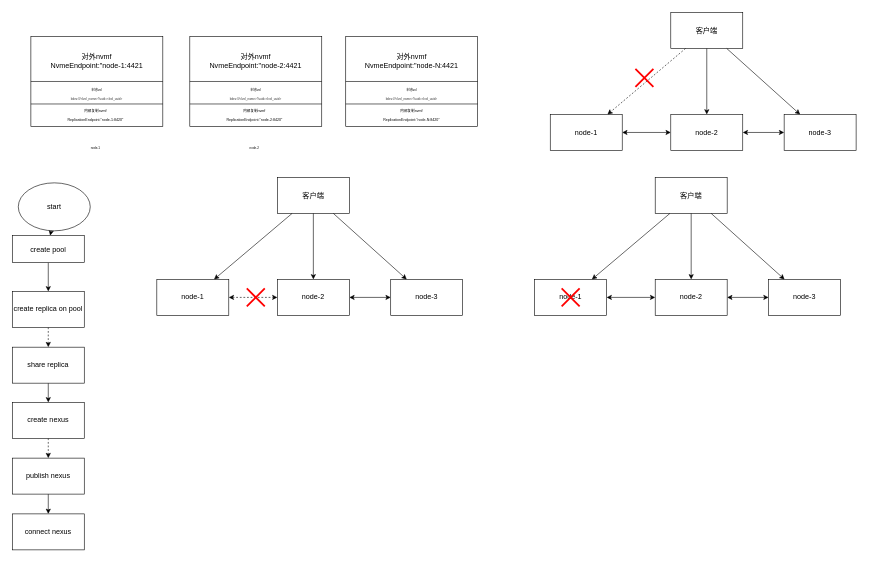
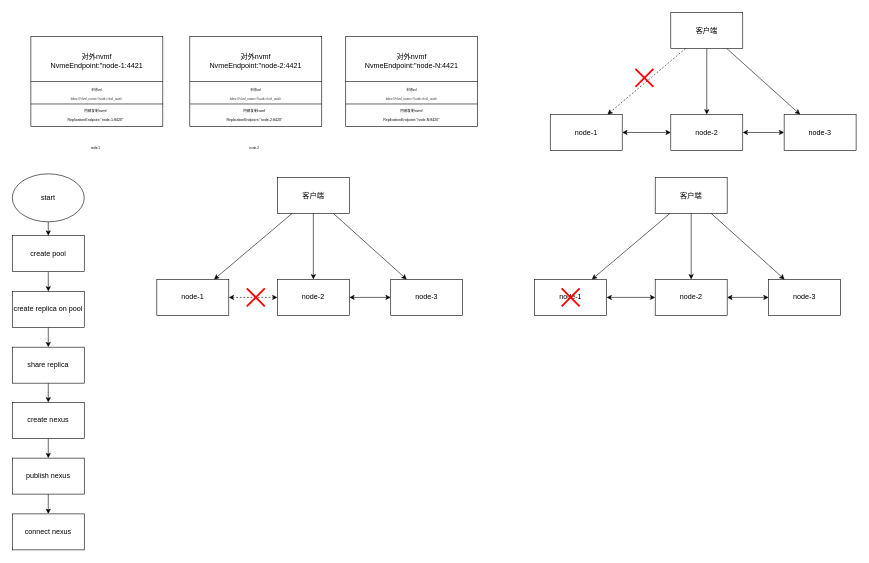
  <mxCell id="0" />
  <mxCell id="1" parent="0" />
  <mxCell id="2" value="" style="group" parent="1" vertex="1" connectable="0"><mxGeometry x="46" y="60" width="225" height="150" as="geometry" /></mxCell>
  <mxCell id="3" value="" style="rounded=0;whiteSpace=wrap;html=1;" parent="2" vertex="1"><mxGeometry x="5" width="220" height="150" as="geometry" /></mxCell>
  <mxCell id="4" value="对外nvmf&lt;br&gt;NvmeEndpoint:&quot;node-1:4421" style="text;html=1;strokeColor=none;fillColor=none;align=center;verticalAlign=middle;whiteSpace=wrap;rounded=0;" parent="2" vertex="1"><mxGeometry x="35" y="26" width="160" height="30" as="geometry" /></mxCell>
  <mxCell id="5" value="&lt;font style=&quot;font-size: 6px&quot;&gt;内部复制nvmf&lt;br&gt;ReplicationEndpoint:&quot;node-1:8420&quot;&lt;/font&gt;" style="text;html=1;strokeColor=none;fillColor=none;align=center;verticalAlign=middle;whiteSpace=wrap;rounded=0;strokeWidth=0;" parent="2" vertex="1"><mxGeometry x="13" y="110" width="200" height="40" as="geometry" /></mxCell>
  <mxCell id="6" value="" style="endArrow=none;html=1;rounded=0;exitX=0;exitY=0.5;exitDx=0;exitDy=0;entryX=1;entryY=0.5;entryDx=0;entryDy=0;" parent="2" source="3" target="3" edge="1"><mxGeometry width="50" height="50" relative="1" as="geometry"><mxPoint x="55" y="100" as="sourcePoint" /><mxPoint x="105" y="50" as="targetPoint" /></mxGeometry></mxCell>
  <mxCell id="7" value="" style="endArrow=none;html=1;rounded=0;exitX=0;exitY=0.75;exitDx=0;exitDy=0;entryX=1;entryY=0.75;entryDx=0;entryDy=0;" parent="2" source="3" target="3" edge="1"><mxGeometry width="50" height="50" relative="1" as="geometry"><mxPoint x="15" y="62.5" as="sourcePoint" /><mxPoint x="85" y="80" as="targetPoint" /></mxGeometry></mxCell>
  <mxCell id="8" value="&lt;font style=&quot;font-size: 5px&quot;&gt;本地lvol&lt;br&gt;&lt;span style=&quot;color: rgb(51 , 51 , 51)&quot;&gt;bdev:///&amp;lt;lvol_name&amp;gt;?uuid=&amp;lt;lvol_uuid&amp;gt;&lt;/span&gt;&lt;/font&gt;&lt;span style=&quot;font-size: 6px&quot;&gt;&lt;br&gt;&lt;/span&gt;" style="text;html=1;strokeColor=none;fillColor=none;align=center;verticalAlign=middle;whiteSpace=wrap;rounded=0;strokeWidth=0;" parent="2" vertex="1"><mxGeometry x="5" y="80" width="220" height="30" as="geometry" /></mxCell>
  <mxCell id="9" value="" style="group" parent="1" vertex="1" connectable="0"><mxGeometry x="311" y="60" width="225" height="150" as="geometry" /></mxCell>
  <mxCell id="10" value="" style="rounded=0;whiteSpace=wrap;html=1;" parent="9" vertex="1"><mxGeometry x="5" width="220" height="150" as="geometry" /></mxCell>
  <mxCell id="11" value="对外nvmf&lt;br&gt;NvmeEndpoint:&quot;node-2:4421" style="text;html=1;strokeColor=none;fillColor=none;align=center;verticalAlign=middle;whiteSpace=wrap;rounded=0;" parent="9" vertex="1"><mxGeometry x="35" y="26" width="160" height="30" as="geometry" /></mxCell>
  <mxCell id="12" value="&lt;font style=&quot;font-size: 6px&quot;&gt;内部复制nvmf&lt;br&gt;ReplicationEndpoint:&quot;node-2:8420&quot;&lt;/font&gt;" style="text;html=1;strokeColor=none;fillColor=none;align=center;verticalAlign=middle;whiteSpace=wrap;rounded=0;strokeWidth=0;" parent="9" vertex="1"><mxGeometry x="13" y="110" width="200" height="40" as="geometry" /></mxCell>
  <mxCell id="13" value="" style="endArrow=none;html=1;rounded=0;exitX=0;exitY=0.5;exitDx=0;exitDy=0;entryX=1;entryY=0.5;entryDx=0;entryDy=0;" parent="9" source="10" target="10" edge="1"><mxGeometry width="50" height="50" relative="1" as="geometry"><mxPoint x="55" y="100" as="sourcePoint" /><mxPoint x="105" y="50" as="targetPoint" /></mxGeometry></mxCell>
  <mxCell id="14" value="" style="endArrow=none;html=1;rounded=0;exitX=0;exitY=0.75;exitDx=0;exitDy=0;entryX=1;entryY=0.75;entryDx=0;entryDy=0;" parent="9" source="10" target="10" edge="1"><mxGeometry width="50" height="50" relative="1" as="geometry"><mxPoint x="15" y="62.5" as="sourcePoint" /><mxPoint x="85" y="80" as="targetPoint" /></mxGeometry></mxCell>
  <mxCell id="15" value="&lt;font style=&quot;font-size: 5px&quot;&gt;本地lvol&lt;br&gt;&lt;span style=&quot;color: rgb(51 , 51 , 51)&quot;&gt;bdev:///&amp;lt;lvol_name&amp;gt;?uuid=&amp;lt;lvol_uuid&amp;gt;&lt;/span&gt;&lt;/font&gt;&lt;span style=&quot;font-size: 6px&quot;&gt;&lt;br&gt;&lt;/span&gt;" style="text;html=1;strokeColor=none;fillColor=none;align=center;verticalAlign=middle;whiteSpace=wrap;rounded=0;strokeWidth=0;" parent="9" vertex="1"><mxGeometry x="5" y="80" width="220" height="30" as="geometry" /></mxCell>
  <mxCell id="16" value="" style="group" parent="1" vertex="1" connectable="0"><mxGeometry x="571" y="60" width="225" height="150" as="geometry" /></mxCell>
  <mxCell id="17" value="" style="rounded=0;whiteSpace=wrap;html=1;" parent="16" vertex="1"><mxGeometry x="5" width="220" height="150" as="geometry" /></mxCell>
  <mxCell id="18" value="对外nvmf&lt;br&gt;NvmeEndpoint:&quot;node-N:4421" style="text;html=1;strokeColor=none;fillColor=none;align=center;verticalAlign=middle;whiteSpace=wrap;rounded=0;" parent="16" vertex="1"><mxGeometry x="35" y="26" width="160" height="30" as="geometry" /></mxCell>
  <mxCell id="19" value="&lt;font style=&quot;font-size: 6px&quot;&gt;内部复制nvmf&lt;br&gt;ReplicationEndpoint:&quot;node-N:8420&quot;&lt;/font&gt;" style="text;html=1;strokeColor=none;fillColor=none;align=center;verticalAlign=middle;whiteSpace=wrap;rounded=0;strokeWidth=0;" parent="16" vertex="1"><mxGeometry x="15" y="110" width="200" height="40" as="geometry" /></mxCell>
  <mxCell id="20" value="" style="endArrow=none;html=1;rounded=0;exitX=0;exitY=0.5;exitDx=0;exitDy=0;entryX=1;entryY=0.5;entryDx=0;entryDy=0;" parent="16" source="17" target="17" edge="1"><mxGeometry width="50" height="50" relative="1" as="geometry"><mxPoint x="55" y="100" as="sourcePoint" /><mxPoint x="105" y="50" as="targetPoint" /></mxGeometry></mxCell>
  <mxCell id="21" value="" style="endArrow=none;html=1;rounded=0;exitX=0;exitY=0.75;exitDx=0;exitDy=0;entryX=1;entryY=0.75;entryDx=0;entryDy=0;" parent="16" source="17" target="17" edge="1"><mxGeometry width="50" height="50" relative="1" as="geometry"><mxPoint x="15" y="62.5" as="sourcePoint" /><mxPoint x="85" y="80" as="targetPoint" /></mxGeometry></mxCell>
  <mxCell id="22" value="&lt;font style=&quot;font-size: 5px&quot;&gt;本地lvol&lt;br&gt;&lt;span style=&quot;color: rgb(51 , 51 , 51)&quot;&gt;bdev:///&amp;lt;lvol_name&amp;gt;?uuid=&amp;lt;lvol_uuid&amp;gt;&lt;/span&gt;&lt;/font&gt;&lt;span style=&quot;font-size: 6px&quot;&gt;&lt;br&gt;&lt;/span&gt;" style="text;html=1;strokeColor=none;fillColor=none;align=center;verticalAlign=middle;whiteSpace=wrap;rounded=0;strokeWidth=0;" parent="16" vertex="1"><mxGeometry x="5" y="80" width="220" height="30" as="geometry" /></mxCell>
  <mxCell id="23" value="node-1" style="text;html=1;strokeColor=none;fillColor=none;align=center;verticalAlign=middle;whiteSpace=wrap;rounded=0;fontSize=5;" parent="1" vertex="1"><mxGeometry x="129" y="230" width="60" height="30" as="geometry" /></mxCell>
  <mxCell id="24" value="node-2" style="text;html=1;strokeColor=none;fillColor=none;align=center;verticalAlign=middle;whiteSpace=wrap;rounded=0;fontSize=5;" parent="1" vertex="1"><mxGeometry x="393.5" y="230" width="60" height="30" as="geometry" /></mxCell>
  <mxCell id="25" value="" style="edgeStyle=none;rounded=0;orthogonalLoop=1;jettySize=auto;html=1;" edge="1" parent="1" source="26" target="28"><mxGeometry relative="1" as="geometry" /></mxCell>
- <mxCell id="26" value="start" style="ellipse;whiteSpace=wrap;html=1;strokeColor=#000000;flipH=1;" vertex="1" parent="1"><mxGeometry x="30" y="304" width="120" height="80" as="geometry" /></mxCell>
+ <mxCell id="26" value="start" style="ellipse;whiteSpace=wrap;html=1;strokeColor=#000000;flipH=1;" vertex="1" parent="1"><mxGeometry x="20" y="289" width="120" height="80" as="geometry" /></mxCell>
  <mxCell id="27" value="" style="edgeStyle=none;rounded=0;orthogonalLoop=1;jettySize=auto;html=1;" edge="1" parent="1" source="28" target="30"><mxGeometry relative="1" as="geometry" /></mxCell>
- <mxCell id="28" value="create pool" style="whiteSpace=wrap;html=1;strokeColor=#000000;flipH=1;" vertex="1" parent="1"><mxGeometry x="20" y="392" width="120" height="45" as="geometry" /></mxCell>
- <mxCell id="29" value="" style="edgeStyle=none;rounded=0;orthogonalLoop=1;jettySize=auto;html=1;dashed=1;" edge="1" parent="1" source="30" target="32"><mxGeometry relative="1" as="geometry" /></mxCell>
+ <mxCell id="28" value="create pool" style="whiteSpace=wrap;html=1;strokeColor=#000000;flipH=1;" vertex="1" parent="1"><mxGeometry x="20" y="392" width="120" height="60" as="geometry" /></mxCell>
+ <mxCell id="29" value="" style="edgeStyle=none;rounded=0;orthogonalLoop=1;jettySize=auto;html=1;" edge="1" parent="1" source="30" target="32"><mxGeometry relative="1" as="geometry" /></mxCell>
  <mxCell id="30" value="create replica on pool" style="whiteSpace=wrap;html=1;strokeColor=#000000;flipH=1;" vertex="1" parent="1"><mxGeometry x="20" y="485" width="120" height="60" as="geometry" /></mxCell>
  <mxCell id="31" value="" style="edgeStyle=none;rounded=0;orthogonalLoop=1;jettySize=auto;html=1;" edge="1" parent="1" source="32" target="34"><mxGeometry relative="1" as="geometry" /></mxCell>
  <mxCell id="32" value="share replica" style="whiteSpace=wrap;html=1;strokeColor=#000000;flipH=1;" vertex="1" parent="1"><mxGeometry x="20" y="578" width="120" height="60" as="geometry" /></mxCell>
- <mxCell id="33" value="" style="edgeStyle=none;rounded=0;orthogonalLoop=1;jettySize=auto;html=1;dashed=1;" edge="1" parent="1" source="34" target="36"><mxGeometry relative="1" as="geometry" /></mxCell>
+ <mxCell id="33" value="" style="edgeStyle=none;rounded=0;orthogonalLoop=1;jettySize=auto;html=1;" edge="1" parent="1" source="34" target="36"><mxGeometry relative="1" as="geometry" /></mxCell>
  <mxCell id="34" value="create nexus" style="whiteSpace=wrap;html=1;strokeColor=#000000;flipH=1;" vertex="1" parent="1"><mxGeometry x="20" y="670" width="120" height="60" as="geometry" /></mxCell>
  <mxCell id="35" value="" style="edgeStyle=none;rounded=0;orthogonalLoop=1;jettySize=auto;html=1;" edge="1" parent="1" source="36" target="37"><mxGeometry relative="1" as="geometry" /></mxCell>
  <mxCell id="36" value="publish nexus" style="whiteSpace=wrap;html=1;strokeColor=#000000;" vertex="1" parent="1"><mxGeometry x="20" y="763" width="120" height="60" as="geometry" /></mxCell>
  <mxCell id="37" value="connect nexus" style="whiteSpace=wrap;html=1;strokeColor=#000000;" vertex="1" parent="1"><mxGeometry x="20" y="856" width="120" height="60" as="geometry" /></mxCell>
  <mxCell id="38" value="" style="group" vertex="1" connectable="0" parent="1"><mxGeometry x="917" y="20" width="510" height="230" as="geometry" /></mxCell>
  <mxCell id="39" value="客户端" style="rounded=0;whiteSpace=wrap;html=1;" vertex="1" parent="38"><mxGeometry x="201" width="120" height="60" as="geometry" /></mxCell>
  <mxCell id="40" value="node-2" style="rounded=0;whiteSpace=wrap;html=1;" vertex="1" parent="38"><mxGeometry x="201" y="170" width="120" height="60" as="geometry" /></mxCell>
  <mxCell id="41" value="" style="edgeStyle=orthogonalEdgeStyle;rounded=0;orthogonalLoop=1;jettySize=auto;html=1;" edge="1" parent="38" source="39" target="40"><mxGeometry relative="1" as="geometry" /></mxCell>
  <mxCell id="42" value="node-1" style="whiteSpace=wrap;html=1;rounded=0;" vertex="1" parent="38"><mxGeometry y="170" width="120" height="60" as="geometry" /></mxCell>
  <mxCell id="43" value="" style="rounded=0;orthogonalLoop=1;jettySize=auto;html=1;dashed=1;" edge="1" parent="38" source="39" target="42"><mxGeometry relative="1" as="geometry" /></mxCell>
  <mxCell id="44" value="node-3" style="rounded=0;whiteSpace=wrap;html=1;" vertex="1" parent="38"><mxGeometry x="390" y="170" width="120" height="60" as="geometry" /></mxCell>
  <mxCell id="45" value="" style="endArrow=classic;startArrow=classic;html=1;rounded=0;entryX=0;entryY=0.5;entryDx=0;entryDy=0;exitX=1;exitY=0.5;exitDx=0;exitDy=0;" edge="1" parent="38" source="42" target="40"><mxGeometry width="50" height="50" relative="1" as="geometry"><mxPoint x="100" y="330" as="sourcePoint" /><mxPoint x="150" y="280" as="targetPoint" /></mxGeometry></mxCell>
  <mxCell id="46" value="" style="rounded=0;orthogonalLoop=1;jettySize=auto;html=1;" edge="1" parent="38" source="39" target="44"><mxGeometry relative="1" as="geometry" /></mxCell>
  <mxCell id="47" value="" style="endArrow=classic;startArrow=classic;html=1;rounded=0;entryX=0;entryY=0.5;entryDx=0;entryDy=0;exitX=1;exitY=0.5;exitDx=0;exitDy=0;" edge="1" parent="38" source="40" target="44"><mxGeometry width="50" height="50" relative="1" as="geometry"><mxPoint x="410" y="380" as="sourcePoint" /><mxPoint x="460" y="330" as="targetPoint" /></mxGeometry></mxCell>
  <mxCell id="48" value="" style="shape=umlDestroy;whiteSpace=wrap;html=1;strokeWidth=3;strokeColor=#FF0000;" vertex="1" parent="38"><mxGeometry x="142" y="94" width="30" height="30" as="geometry" /></mxCell>
  <mxCell id="49" value="" style="group" vertex="1" connectable="0" parent="1"><mxGeometry x="261" y="295" width="510" height="230" as="geometry" /></mxCell>
  <mxCell id="50" value="客户端" style="rounded=0;whiteSpace=wrap;html=1;" vertex="1" parent="49"><mxGeometry x="201" width="120" height="60" as="geometry" /></mxCell>
  <mxCell id="51" value="node-2" style="rounded=0;whiteSpace=wrap;html=1;" vertex="1" parent="49"><mxGeometry x="201" y="170" width="120" height="60" as="geometry" /></mxCell>
  <mxCell id="52" value="" style="edgeStyle=orthogonalEdgeStyle;rounded=0;orthogonalLoop=1;jettySize=auto;html=1;" edge="1" parent="49" source="50" target="51"><mxGeometry relative="1" as="geometry" /></mxCell>
  <mxCell id="53" value="node-1" style="whiteSpace=wrap;html=1;rounded=0;" vertex="1" parent="49"><mxGeometry y="170" width="120" height="60" as="geometry" /></mxCell>
  <mxCell id="54" value="" style="rounded=0;orthogonalLoop=1;jettySize=auto;html=1;" edge="1" parent="49" source="50" target="53"><mxGeometry relative="1" as="geometry" /></mxCell>
  <mxCell id="55" value="node-3" style="rounded=0;whiteSpace=wrap;html=1;" vertex="1" parent="49"><mxGeometry x="390" y="170" width="120" height="60" as="geometry" /></mxCell>
  <mxCell id="56" value="" style="endArrow=classic;startArrow=classic;html=1;rounded=0;entryX=0;entryY=0.5;entryDx=0;entryDy=0;exitX=1;exitY=0.5;exitDx=0;exitDy=0;dashed=1;" edge="1" parent="49" source="53" target="51"><mxGeometry width="50" height="50" relative="1" as="geometry"><mxPoint x="100" y="330" as="sourcePoint" /><mxPoint x="150" y="280" as="targetPoint" /></mxGeometry></mxCell>
  <mxCell id="57" value="" style="rounded=0;orthogonalLoop=1;jettySize=auto;html=1;" edge="1" parent="49" source="50" target="55"><mxGeometry relative="1" as="geometry" /></mxCell>
  <mxCell id="58" value="" style="endArrow=classic;startArrow=classic;html=1;rounded=0;entryX=0;entryY=0.5;entryDx=0;entryDy=0;exitX=1;exitY=0.5;exitDx=0;exitDy=0;" edge="1" parent="49" source="51" target="55"><mxGeometry width="50" height="50" relative="1" as="geometry"><mxPoint x="410" y="380" as="sourcePoint" /><mxPoint x="460" y="330" as="targetPoint" /></mxGeometry></mxCell>
  <mxCell id="59" value="" style="shape=umlDestroy;whiteSpace=wrap;html=1;strokeWidth=3;strokeColor=#FF0000;" vertex="1" parent="49"><mxGeometry x="150" y="185" width="30" height="30" as="geometry" /></mxCell>
  <mxCell id="60" value="" style="group" vertex="1" connectable="0" parent="1"><mxGeometry x="891" y="295" width="510" height="230" as="geometry" /></mxCell>
  <mxCell id="61" value="客户端" style="rounded=0;whiteSpace=wrap;html=1;" vertex="1" parent="60"><mxGeometry x="201" width="120" height="60" as="geometry" /></mxCell>
  <mxCell id="62" value="node-2" style="rounded=0;whiteSpace=wrap;html=1;" vertex="1" parent="60"><mxGeometry x="201" y="170" width="120" height="60" as="geometry" /></mxCell>
  <mxCell id="63" value="" style="edgeStyle=orthogonalEdgeStyle;rounded=0;orthogonalLoop=1;jettySize=auto;html=1;" edge="1" parent="60" source="61" target="62"><mxGeometry relative="1" as="geometry" /></mxCell>
  <mxCell id="64" value="node-1" style="whiteSpace=wrap;html=1;rounded=0;" vertex="1" parent="60"><mxGeometry y="170" width="120" height="60" as="geometry" /></mxCell>
  <mxCell id="65" value="" style="rounded=0;orthogonalLoop=1;jettySize=auto;html=1;" edge="1" parent="60" source="61" target="64"><mxGeometry relative="1" as="geometry" /></mxCell>
  <mxCell id="66" value="node-3" style="rounded=0;whiteSpace=wrap;html=1;" vertex="1" parent="60"><mxGeometry x="390" y="170" width="120" height="60" as="geometry" /></mxCell>
  <mxCell id="67" value="" style="endArrow=classic;startArrow=classic;html=1;rounded=0;entryX=0;entryY=0.5;entryDx=0;entryDy=0;exitX=1;exitY=0.5;exitDx=0;exitDy=0;" edge="1" parent="60" source="64" target="62"><mxGeometry width="50" height="50" relative="1" as="geometry"><mxPoint x="100" y="330" as="sourcePoint" /><mxPoint x="150" y="280" as="targetPoint" /></mxGeometry></mxCell>
  <mxCell id="68" value="" style="rounded=0;orthogonalLoop=1;jettySize=auto;html=1;" edge="1" parent="60" source="61" target="66"><mxGeometry relative="1" as="geometry" /></mxCell>
  <mxCell id="69" value="" style="endArrow=classic;startArrow=classic;html=1;rounded=0;entryX=0;entryY=0.5;entryDx=0;entryDy=0;exitX=1;exitY=0.5;exitDx=0;exitDy=0;" edge="1" parent="60" source="62" target="66"><mxGeometry width="50" height="50" relative="1" as="geometry"><mxPoint x="410" y="380" as="sourcePoint" /><mxPoint x="460" y="330" as="targetPoint" /></mxGeometry></mxCell>
  <mxCell id="70" value="" style="shape=umlDestroy;whiteSpace=wrap;html=1;strokeWidth=3;strokeColor=#FF0000;" vertex="1" parent="60"><mxGeometry x="45" y="185" width="30" height="30" as="geometry" /></mxCell>
